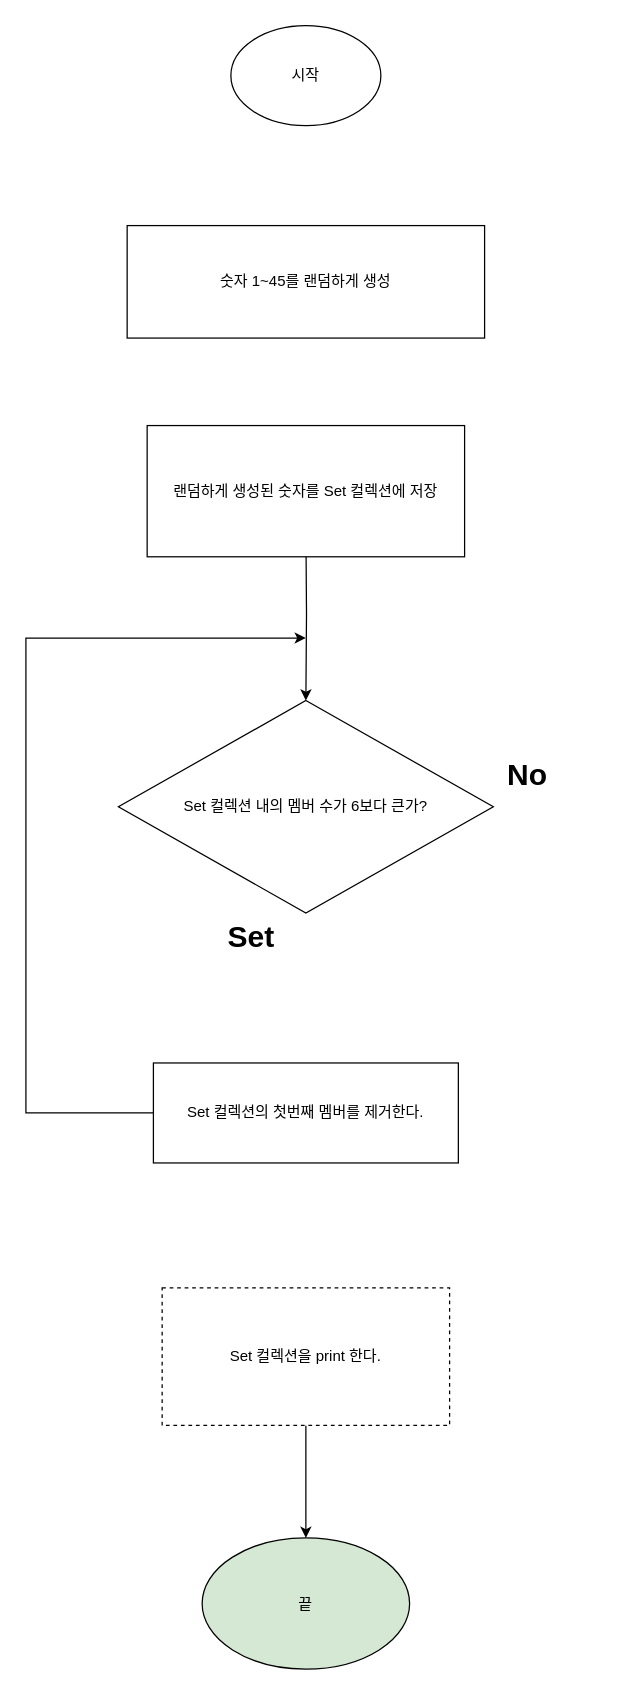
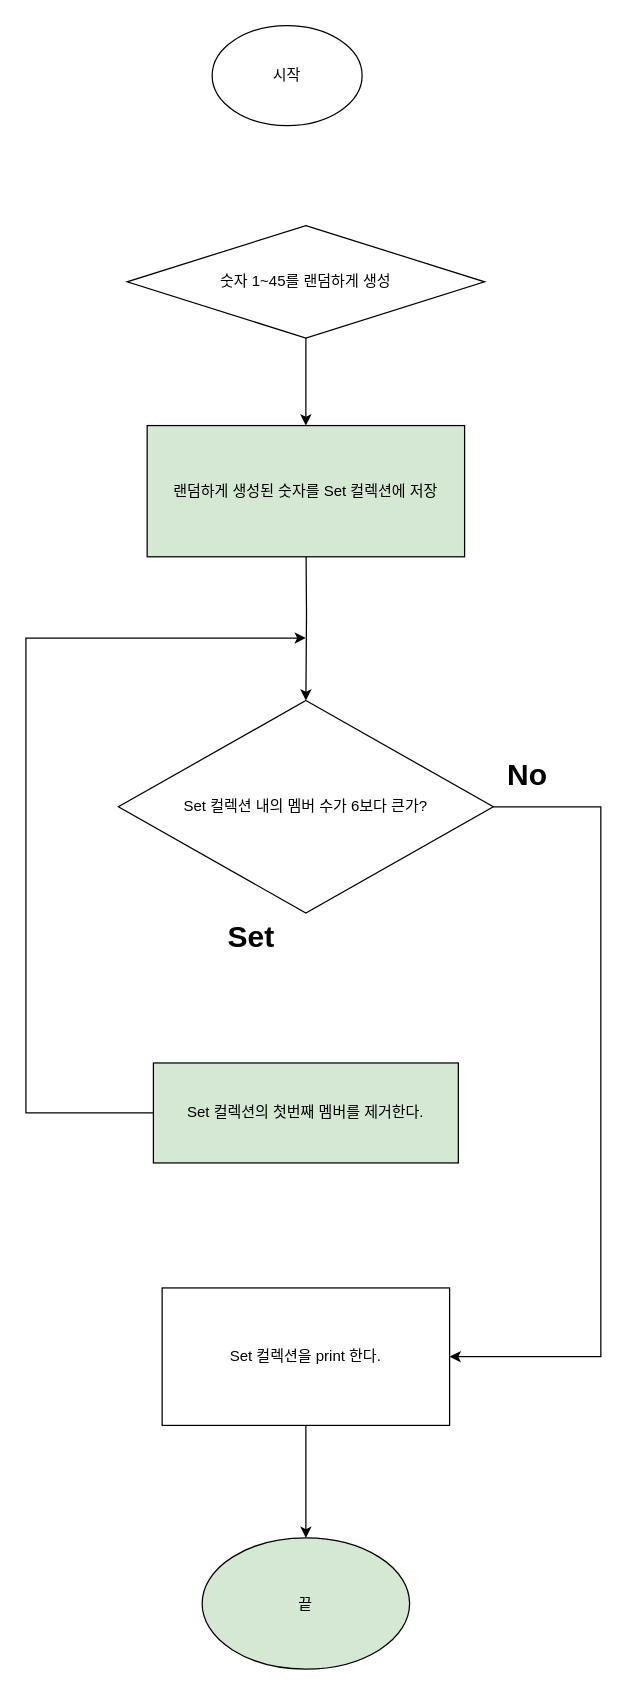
  <mxCell id="0" />
  <mxCell id="1" parent="0" />
- <mxCell id="2" value="시작" style="ellipse;whiteSpace=wrap;html=1;" parent="1" vertex="1"><mxGeometry x="184" y="20" width="120" height="80" as="geometry" /></mxCell>
- <mxCell id="4" value="숫자 1~45를 랜덤하게 생성" style="whiteSpace=wrap;html=1;" parent="1" vertex="1"><mxGeometry x="101" y="180" width="286" height="90" as="geometry" /></mxCell>
+ <mxCell id="2" value="시작" style="ellipse;whiteSpace=wrap;html=1;" parent="1" vertex="1"><mxGeometry x="169" y="20" width="120" height="80" as="geometry" /></mxCell>
+ <mxCell id="3" value="" style="edgeStyle=orthogonalEdgeStyle;rounded=0;orthogonalLoop=1;jettySize=auto;html=1;" edge="1" parent="1" source="4" target="15"><mxGeometry relative="1" as="geometry" /></mxCell>
+ <mxCell id="4" value="숫자 1~45를 랜덤하게 생성" style="rhombus;whiteSpace=wrap;html=1;" parent="1" vertex="1"><mxGeometry x="101" y="180" width="286" height="90" as="geometry" /></mxCell>
  <mxCell id="5" value="" style="edgeStyle=orthogonalEdgeStyle;rounded=0;orthogonalLoop=1;jettySize=auto;html=1;" parent="1" target="7" edge="1"><mxGeometry relative="1" as="geometry"><mxPoint x="244" y="420" as="sourcePoint" /></mxGeometry></mxCell>
+ <mxCell id="6" style="edgeStyle=orthogonalEdgeStyle;rounded=0;orthogonalLoop=1;jettySize=auto;html=1;exitX=1;exitY=0.5;exitDx=0;exitDy=0;entryX=1;entryY=0.5;entryDx=0;entryDy=0;" parent="1" source="7" target="12" edge="1"><mxGeometry relative="1" as="geometry"><mxPoint x="510" y="1140" as="targetPoint" /><Array as="points"><mxPoint x="480" y="645" /><mxPoint x="480" y="1085" /></Array></mxGeometry></mxCell>
  <mxCell id="7" value="Set 컬렉션 내의 멤버 수가 6보다 큰가?" style="rhombus;whiteSpace=wrap;html=1;" parent="1" vertex="1"><mxGeometry x="94" y="560" width="300" height="170" as="geometry" /></mxCell>
  <mxCell id="8" style="edgeStyle=orthogonalEdgeStyle;rounded=0;orthogonalLoop=1;jettySize=auto;html=1;exitX=0;exitY=0.5;exitDx=0;exitDy=0;" parent="1" source="9" edge="1"><mxGeometry relative="1" as="geometry"><mxPoint x="244" y="510" as="targetPoint" /><Array as="points"><mxPoint x="20" y="890" /><mxPoint x="20" y="510" /></Array></mxGeometry></mxCell>
- <mxCell id="9" value="Set 컬렉션의 첫번째 멤버를 제거한다." style="whiteSpace=wrap;html=1;" parent="1" vertex="1"><mxGeometry x="122" y="850" width="244" height="80" as="geometry" /></mxCell>
+ <mxCell id="9" value="Set 컬렉션의 첫번째 멤버를 제거한다." style="whiteSpace=wrap;html=1;fillColor=#d5e8d4;" parent="1" vertex="1"><mxGeometry x="122" y="850" width="244" height="80" as="geometry" /></mxCell>
  <mxCell id="10" value="Set" style="text;strokeColor=none;fillColor=none;html=1;fontSize=24;fontStyle=1;verticalAlign=middle;align=center;" parent="1" vertex="1"><mxGeometry x="150" y="730" width="100" height="40" as="geometry" /></mxCell>
  <mxCell id="11" value="" style="edgeStyle=orthogonalEdgeStyle;rounded=0;orthogonalLoop=1;jettySize=auto;html=1;" parent="1" source="12" edge="1"><mxGeometry relative="1" as="geometry"><mxPoint x="244" y="1230" as="targetPoint" /></mxGeometry></mxCell>
- <mxCell id="12" value="Set 컬렉션을 print 한다." style="rounded=0;whiteSpace=wrap;html=1;dashed=1;" parent="1" vertex="1"><mxGeometry x="129" y="1030" width="230" height="110" as="geometry" /></mxCell>
+ <mxCell id="12" value="Set 컬렉션을 print 한다." style="rounded=0;whiteSpace=wrap;html=1;" parent="1" vertex="1"><mxGeometry x="129" y="1030" width="230" height="110" as="geometry" /></mxCell>
  <mxCell id="13" value="No" style="text;strokeColor=none;fillColor=none;html=1;fontSize=24;fontStyle=1;verticalAlign=middle;align=center;" parent="1" vertex="1"><mxGeometry x="371" y="600" width="100" height="40" as="geometry" /></mxCell>
  <mxCell id="14" value="끝" style="ellipse;whiteSpace=wrap;html=1;rounded=0;fillColor=#d5e8d4;" parent="1" vertex="1"><mxGeometry x="161" y="1230" width="166" height="105" as="geometry" /></mxCell>
- <mxCell id="15" value="랜덤하게 생성된 숫자를 Set 컬렉션에 저장" style="whiteSpace=wrap;html=1;" vertex="1" parent="1"><mxGeometry x="117" y="340" width="254" height="105" as="geometry" /></mxCell>
+ <mxCell id="15" value="랜덤하게 생성된 숫자를 Set 컬렉션에 저장" style="whiteSpace=wrap;html=1;fillColor=#d5e8d4;" vertex="1" parent="1"><mxGeometry x="117" y="340" width="254" height="105" as="geometry" /></mxCell>
